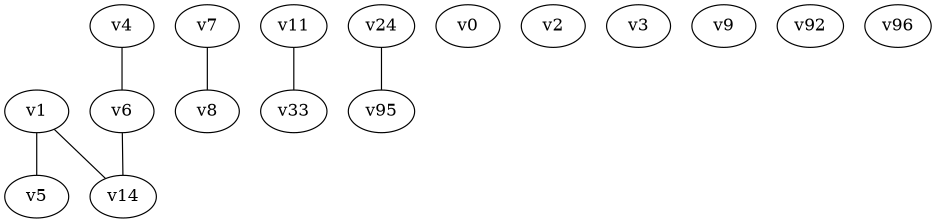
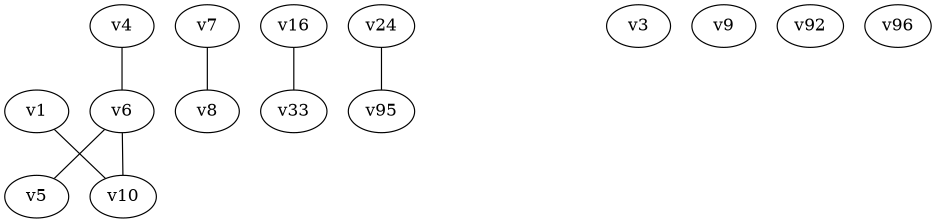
  graph {
    v1
    v5
-   v10 [label=v14]
+   v10
    v4
    v6
    v7
    v8
    n8 [label=v33]
-   v11
+   v11 [label=v16]
    n10 [label=v24]
    n11 [label=v95]
-   v0
-   v2
    v3
    v9
    n16 [label=v92]
    n17 [label=v96]
-   v1 -- v5
+   v6 -- v5
    v1 -- v10
    v4 -- v6
    v6 -- v10
    v7 -- v8
    v11 -- n8
    n10 -- n11
  }
